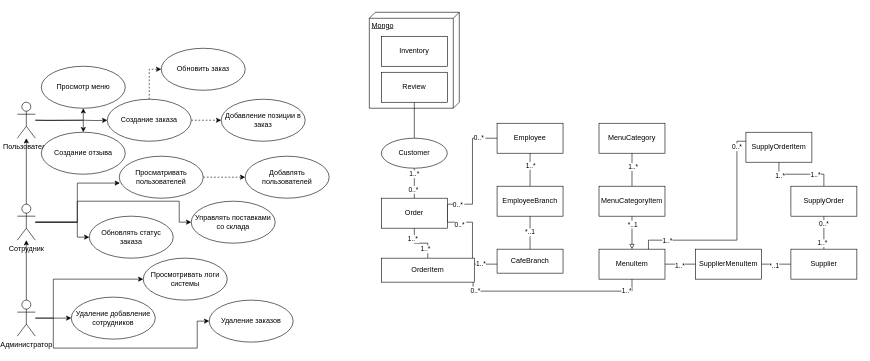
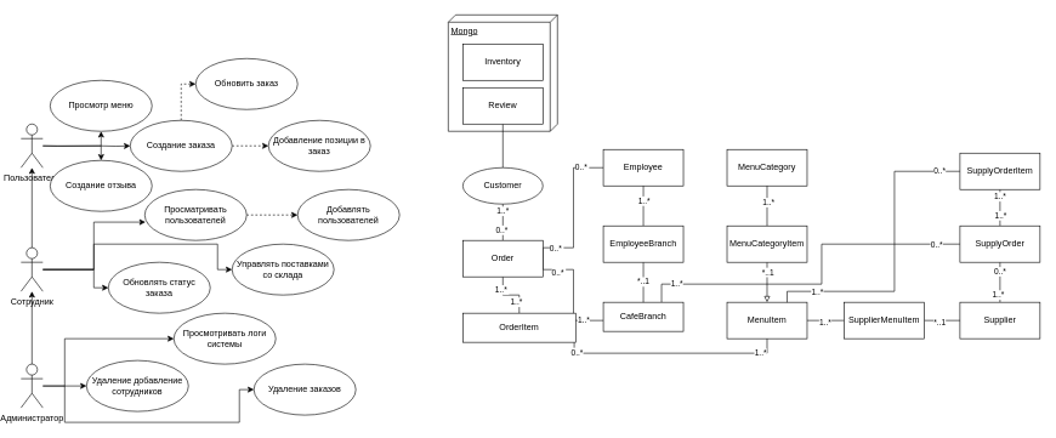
  <mxCell id="0" />
  <mxCell id="1" parent="0" />
  <mxCell id="2" value="Mongo" style="verticalAlign=top;align=left;spacingTop=8;spacingLeft=2;spacingRight=12;shape=cube;size=10;direction=south;fontStyle=4;html=1;whiteSpace=wrap;" vertex="1" parent="1"><mxGeometry x="607" width="150" height="160" as="geometry" y="20" /></mxCell>
  <mxCell id="3" style="edgeStyle=orthogonalEdgeStyle;rounded=0;orthogonalLoop=1;jettySize=auto;html=1;entryX=0.5;entryY=1;entryDx=0;entryDy=0;" edge="1" parent="1" source="4" target="15"><mxGeometry relative="1" as="geometry" /></mxCell>
  <mxCell id="4" value="Пользователь" style="shape=umlActor;verticalLabelPosition=bottom;verticalAlign=top;html=1;" vertex="1" parent="1"><mxGeometry x="20" y="170" width="30" height="60" as="geometry" /></mxCell>
  <mxCell id="5" value="" style="edgeStyle=orthogonalEdgeStyle;rounded=0;orthogonalLoop=1;jettySize=auto;html=1;" edge="1" parent="1" source="9" target="4"><mxGeometry relative="1" as="geometry" /></mxCell>
  <mxCell id="6" style="edgeStyle=orthogonalEdgeStyle;rounded=0;orthogonalLoop=1;jettySize=auto;html=1;entryX=0;entryY=0.5;entryDx=0;entryDy=0;" edge="1" parent="1" source="9" target="26"><mxGeometry relative="1" as="geometry"><Array as="points"><mxPoint x="120" y="370" /><mxPoint x="120" y="395" /></Array></mxGeometry></mxCell>
  <mxCell id="7" style="edgeStyle=orthogonalEdgeStyle;rounded=0;orthogonalLoop=1;jettySize=auto;html=1;entryX=0.007;entryY=0.64;entryDx=0;entryDy=0;entryPerimeter=0;" edge="1" parent="1" source="9" target="24"><mxGeometry relative="1" as="geometry" /></mxCell>
  <mxCell id="8" style="edgeStyle=orthogonalEdgeStyle;rounded=0;orthogonalLoop=1;jettySize=auto;html=1;entryX=0;entryY=0.5;entryDx=0;entryDy=0;" edge="1" parent="1" source="9" target="25"><mxGeometry relative="1" as="geometry"><Array as="points"><mxPoint x="120" y="370" /><mxPoint x="120" y="335" /><mxPoint x="290" y="335" /><mxPoint x="290" y="370" /></Array></mxGeometry></mxCell>
  <mxCell id="9" value="Сотрудник" style="shape=umlActor;verticalLabelPosition=bottom;verticalAlign=top;html=1;" vertex="1" parent="1"><mxGeometry x="20" y="340" width="30" height="60" as="geometry" /></mxCell>
  <mxCell id="10" value="" style="edgeStyle=orthogonalEdgeStyle;rounded=0;orthogonalLoop=1;jettySize=auto;html=1;" edge="1" parent="1" source="14" target="9"><mxGeometry relative="1" as="geometry" /></mxCell>
  <mxCell id="11" value="" style="edgeStyle=orthogonalEdgeStyle;rounded=0;orthogonalLoop=1;jettySize=auto;html=1;" edge="1" parent="1" source="14" target="28"><mxGeometry relative="1" as="geometry" /></mxCell>
  <mxCell id="12" style="edgeStyle=orthogonalEdgeStyle;rounded=0;orthogonalLoop=1;jettySize=auto;html=1;entryX=0;entryY=0.5;entryDx=0;entryDy=0;" edge="1" parent="1" source="14" target="30"><mxGeometry relative="1" as="geometry"><Array as="points"><mxPoint x="80" y="530" /><mxPoint x="80" y="465" /></Array></mxGeometry></mxCell>
  <mxCell id="13" style="edgeStyle=orthogonalEdgeStyle;rounded=0;orthogonalLoop=1;jettySize=auto;html=1;entryX=0;entryY=0.5;entryDx=0;entryDy=0;" edge="1" parent="1" target="29"><mxGeometry relative="1" as="geometry"><mxPoint x="80" y="530" as="sourcePoint" /><Array as="points"><mxPoint x="80" y="580" /><mxPoint x="320" y="580" /><mxPoint x="320" y="535" /></Array></mxGeometry></mxCell>
  <mxCell id="14" value="Администратор" style="shape=umlActor;verticalLabelPosition=bottom;verticalAlign=top;html=1;" vertex="1" parent="1"><mxGeometry x="20" y="500" width="30" height="60" as="geometry" /></mxCell>
  <mxCell id="15" value="Просмотр меню" style="ellipse;whiteSpace=wrap;html=1;" vertex="1" parent="1"><mxGeometry x="60" y="110" width="140" height="70" as="geometry" /></mxCell>
  <mxCell id="16" value="" style="edgeStyle=orthogonalEdgeStyle;rounded=0;orthogonalLoop=1;jettySize=auto;html=1;dashed=1;" edge="1" parent="1" source="18" target="20"><mxGeometry relative="1" as="geometry" /></mxCell>
  <mxCell id="17" style="edgeStyle=orthogonalEdgeStyle;rounded=0;orthogonalLoop=1;jettySize=auto;html=1;entryX=0;entryY=0.5;entryDx=0;entryDy=0;dashed=1;" edge="1" parent="1" source="18" target="86"><mxGeometry relative="1" as="geometry" /></mxCell>
  <mxCell id="18" value="Создание заказа" style="ellipse;whiteSpace=wrap;html=1;" vertex="1" parent="1"><mxGeometry x="170" y="165" width="140" height="70" as="geometry" /></mxCell>
  <mxCell id="19" value="" style="edgeStyle=orthogonalEdgeStyle;rounded=0;orthogonalLoop=1;jettySize=auto;html=1;entryX=0;entryY=0.5;entryDx=0;entryDy=0;" edge="1" parent="1" target="18"><mxGeometry relative="1" as="geometry"><mxPoint x="130" y="200" as="sourcePoint" /><mxPoint x="140" y="140" as="targetPoint" /></mxGeometry></mxCell>
  <mxCell id="20" value="Добавление позиции в заказ" style="ellipse;whiteSpace=wrap;html=1;" vertex="1" parent="1"><mxGeometry x="360" y="165" width="140" height="70" as="geometry" /></mxCell>
  <mxCell id="21" value="Создание отзыва" style="ellipse;whiteSpace=wrap;html=1;" vertex="1" parent="1"><mxGeometry x="60" y="220" width="140" height="70" as="geometry" /></mxCell>
  <mxCell id="22" value="" style="edgeStyle=orthogonalEdgeStyle;rounded=0;orthogonalLoop=1;jettySize=auto;html=1;entryX=0.5;entryY=0;entryDx=0;entryDy=0;" edge="1" parent="1" target="21"><mxGeometry relative="1" as="geometry"><mxPoint x="50" y="200" as="sourcePoint" /><mxPoint x="180" y="140" as="targetPoint" /></mxGeometry></mxCell>
  <mxCell id="23" value="" style="edgeStyle=orthogonalEdgeStyle;rounded=0;orthogonalLoop=1;jettySize=auto;html=1;dashed=1;" edge="1" parent="1" source="24" target="27"><mxGeometry relative="1" as="geometry" /></mxCell>
  <mxCell id="24" value="Просматривать пользователей" style="ellipse;whiteSpace=wrap;html=1;" vertex="1" parent="1"><mxGeometry x="190" y="260" width="140" height="70" as="geometry" /></mxCell>
  <mxCell id="25" value="Управлять поставками со склада" style="ellipse;whiteSpace=wrap;html=1;" vertex="1" parent="1"><mxGeometry x="310" y="335" width="140" height="70" as="geometry" /></mxCell>
  <mxCell id="26" value="Обновлять статус заказа" style="ellipse;whiteSpace=wrap;html=1;" vertex="1" parent="1"><mxGeometry x="140" y="360" width="140" height="70" as="geometry" /></mxCell>
  <mxCell id="27" value="Добавлять пользователей" style="ellipse;whiteSpace=wrap;html=1;" vertex="1" parent="1"><mxGeometry x="400" y="260" width="140" height="70" as="geometry" /></mxCell>
  <mxCell id="28" value="Удаление добавление сотрудников" style="ellipse;whiteSpace=wrap;html=1;" vertex="1" parent="1"><mxGeometry x="110" y="495" width="140" height="70" as="geometry" /></mxCell>
  <mxCell id="29" value="Удаление заказов" style="ellipse;whiteSpace=wrap;html=1;" vertex="1" parent="1"><mxGeometry x="340" y="500" width="140" height="70" as="geometry" /></mxCell>
  <mxCell id="30" value="Просмотривать логи системы" style="ellipse;whiteSpace=wrap;html=1;" vertex="1" parent="1"><mxGeometry x="230" y="430" width="140" height="70" as="geometry" /></mxCell>
  <mxCell id="31" style="edgeStyle=orthogonalEdgeStyle;rounded=0;orthogonalLoop=1;jettySize=auto;html=1;entryX=0.5;entryY=1;entryDx=0;entryDy=0;endArrow=none;endFill=0;" edge="1" parent="1" source="32" target="81"><mxGeometry relative="1" as="geometry" /></mxCell>
  <mxCell id="32" value="Customer" style="ellipse;html=1;whiteSpace=wrap;" vertex="1" parent="1"><mxGeometry x="627" y="230" width="110" height="50" as="geometry" /></mxCell>
  <mxCell id="33" style="edgeStyle=orthogonalEdgeStyle;rounded=0;orthogonalLoop=1;jettySize=auto;html=1;entryX=1;entryY=0.5;entryDx=0;entryDy=0;endArrow=none;endFill=0;" edge="1" parent="1" source="36" target="75"><mxGeometry relative="1" as="geometry"><Array as="points"><mxPoint x="779" y="230" /><mxPoint x="779" y="340" /><mxPoint x="737" y="340" /></Array></mxGeometry></mxCell>
  <mxCell id="34" value="0..*&amp;nbsp;" style="edgeLabel;html=1;align=center;verticalAlign=middle;resizable=0;points=[];" connectable="0" vertex="1" parent="33"><mxGeometry x="0.68" relative="1" as="geometry"><mxPoint as="offset" /></mxGeometry></mxCell>
  <mxCell id="35" value="0..*&amp;nbsp;" style="edgeLabel;html=1;align=center;verticalAlign=middle;resizable=0;points=[];" connectable="0" vertex="1" parent="33"><mxGeometry x="-0.709" y="-1" relative="1" as="geometry"><mxPoint as="offset" /></mxGeometry></mxCell>
  <mxCell id="36" value="Employee" style="html=1;whiteSpace=wrap;" vertex="1" parent="1"><mxGeometry x="820" y="205" width="110" height="50" as="geometry" /></mxCell>
  <mxCell id="37" style="edgeStyle=orthogonalEdgeStyle;rounded=0;orthogonalLoop=1;jettySize=auto;html=1;entryX=1;entryY=0.5;entryDx=0;entryDy=0;endArrow=none;endFill=0;" edge="1" parent="1" source="43" target="75"><mxGeometry relative="1" as="geometry"><Array as="points"><mxPoint x="779" y="440" /><mxPoint x="779" y="370" /><mxPoint x="737" y="370" /></Array></mxGeometry></mxCell>
  <mxCell id="38" value="0..*&amp;nbsp;" style="edgeLabel;html=1;align=center;verticalAlign=middle;resizable=0;points=[];" connectable="0" vertex="1" parent="37"><mxGeometry x="0.571" y="3" relative="1" as="geometry"><mxPoint as="offset" /></mxGeometry></mxCell>
  <mxCell id="39" value="1..*" style="edgeLabel;html=1;align=center;verticalAlign=middle;resizable=0;points=[];" connectable="0" vertex="1" parent="37"><mxGeometry x="-0.672" y="-1" relative="1" as="geometry"><mxPoint as="offset" /></mxGeometry></mxCell>
+ <mxCell id="40" style="edgeStyle=orthogonalEdgeStyle;rounded=0;orthogonalLoop=1;jettySize=auto;html=1;entryX=0;entryY=0.5;entryDx=0;entryDy=0;endArrow=none;endFill=0;" edge="1" parent="1" source="43" target="80"><mxGeometry relative="1" as="geometry"><Array as="points"><mxPoint x="900" y="390" /><mxPoint x="1120" y="390" /><mxPoint x="1120" y="335" /></Array></mxGeometry></mxCell>
+ <mxCell id="41" value="1..*" style="edgeLabel;html=1;align=center;verticalAlign=middle;resizable=0;points=[];" connectable="0" vertex="1" parent="40"><mxGeometry x="-0.816" y="1" relative="1" as="geometry"><mxPoint as="offset" /></mxGeometry></mxCell>
+ <mxCell id="42" value="0..*" style="edgeLabel;html=1;align=center;verticalAlign=middle;resizable=0;points=[];" connectable="0" vertex="1" parent="40"><mxGeometry x="0.867" relative="1" as="geometry"><mxPoint as="offset" /></mxGeometry></mxCell>
  <mxCell id="43" value="CafeBranch" style="html=1;whiteSpace=wrap;" vertex="1" parent="1"><mxGeometry x="820" y="415" width="110" height="40" as="geometry" /></mxCell>
  <mxCell id="44" value="MenuCategory" style="html=1;whiteSpace=wrap;" vertex="1" parent="1"><mxGeometry x="990" y="205" width="110" height="50" as="geometry" /></mxCell>
  <mxCell id="45" value="" style="edgeStyle=orthogonalEdgeStyle;rounded=0;orthogonalLoop=1;jettySize=auto;html=1;endArrow=none;endFill=0;" edge="1" parent="1" source="49" target="36"><mxGeometry relative="1" as="geometry" /></mxCell>
  <mxCell id="46" value="1..*" style="edgeLabel;html=1;align=center;verticalAlign=middle;resizable=0;points=[];" connectable="0" vertex="1" parent="45"><mxGeometry x="0.256" relative="1" as="geometry"><mxPoint as="offset" /></mxGeometry></mxCell>
  <mxCell id="47" value="" style="edgeStyle=orthogonalEdgeStyle;rounded=0;orthogonalLoop=1;jettySize=auto;html=1;endArrow=none;endFill=0;" edge="1" parent="1" source="49" target="43"><mxGeometry relative="1" as="geometry" /></mxCell>
  <mxCell id="48" value="*..1" style="edgeLabel;html=1;align=center;verticalAlign=middle;resizable=0;points=[];" connectable="0" vertex="1" parent="47"><mxGeometry x="-0.062" y="-1" relative="1" as="geometry"><mxPoint as="offset" /></mxGeometry></mxCell>
  <mxCell id="49" value="EmployeeBranch" style="html=1;whiteSpace=wrap;" vertex="1" parent="1"><mxGeometry x="820" y="310" width="110" height="50" as="geometry" /></mxCell>
  <mxCell id="50" value="MenuItem" style="html=1;whiteSpace=wrap;" vertex="1" parent="1"><mxGeometry x="990" y="415" width="110" height="50" as="geometry" /></mxCell>
  <mxCell id="51" style="edgeStyle=orthogonalEdgeStyle;rounded=0;orthogonalLoop=1;jettySize=auto;html=1;entryX=0.5;entryY=1;entryDx=0;entryDy=0;endArrow=none;endFill=0;" edge="1" parent="1" source="54" target="80"><mxGeometry relative="1" as="geometry" /></mxCell>
  <mxCell id="52" value="1..*&amp;nbsp;" style="edgeLabel;html=1;align=center;verticalAlign=middle;resizable=0;points=[];" connectable="0" vertex="1" parent="51"><mxGeometry x="-0.59" y="2" relative="1" as="geometry"><mxPoint as="offset" /></mxGeometry></mxCell>
  <mxCell id="53" value="0..*" style="edgeLabel;html=1;align=center;verticalAlign=middle;resizable=0;points=[];" connectable="0" vertex="1" parent="51"><mxGeometry x="0.564" y="1" relative="1" as="geometry"><mxPoint as="offset" /></mxGeometry></mxCell>
  <mxCell id="54" value="Supplier" style="html=1;whiteSpace=wrap;" vertex="1" parent="1"><mxGeometry x="1310" y="415" width="110" height="50" as="geometry" /></mxCell>
  <mxCell id="55" value="" style="edgeStyle=orthogonalEdgeStyle;rounded=0;orthogonalLoop=1;jettySize=auto;html=1;endArrow=none;endFill=0;" edge="1" parent="1" source="59" target="44"><mxGeometry relative="1" as="geometry" /></mxCell>
  <mxCell id="56" value="1..*" style="edgeLabel;html=1;align=center;verticalAlign=middle;resizable=0;points=[];" connectable="0" vertex="1" parent="55"><mxGeometry x="0.206" y="-1" relative="1" as="geometry"><mxPoint as="offset" /></mxGeometry></mxCell>
  <mxCell id="57" value="" style="edgeStyle=orthogonalEdgeStyle;rounded=0;orthogonalLoop=1;jettySize=auto;html=1;endArrow=block;endFill=0;" edge="1" parent="1" source="59" target="50"><mxGeometry relative="1" as="geometry" /></mxCell>
  <mxCell id="58" value="*..1" style="edgeLabel;html=1;align=center;verticalAlign=middle;resizable=0;points=[];" connectable="0" vertex="1" parent="57"><mxGeometry x="-0.539" relative="1" as="geometry"><mxPoint as="offset" /></mxGeometry></mxCell>
  <mxCell id="59" value="MenuCategoryItem" style="html=1;whiteSpace=wrap;" vertex="1" parent="1"><mxGeometry x="990" y="310" width="110" height="50" as="geometry" /></mxCell>
  <mxCell id="60" value="" style="edgeStyle=orthogonalEdgeStyle;rounded=0;orthogonalLoop=1;jettySize=auto;html=1;endArrow=none;endFill=0;" edge="1" parent="1" source="64" target="50"><mxGeometry relative="1" as="geometry" /></mxCell>
  <mxCell id="61" value="1..*" style="edgeLabel;html=1;align=center;verticalAlign=middle;resizable=0;points=[];" connectable="0" vertex="1" parent="60"><mxGeometry x="0.078" y="2" relative="1" as="geometry"><mxPoint as="offset" /></mxGeometry></mxCell>
  <mxCell id="62" style="edgeStyle=orthogonalEdgeStyle;rounded=0;orthogonalLoop=1;jettySize=auto;html=1;entryX=0;entryY=0.5;entryDx=0;entryDy=0;endArrow=none;endFill=0;" edge="1" parent="1" source="64" target="54"><mxGeometry relative="1" as="geometry" /></mxCell>
  <mxCell id="63" value="*..1" style="edgeLabel;html=1;align=center;verticalAlign=middle;resizable=0;points=[];" connectable="0" vertex="1" parent="62"><mxGeometry x="-0.194" y="-2" relative="1" as="geometry"><mxPoint as="offset" /></mxGeometry></mxCell>
  <mxCell id="64" value="SupplierMenuItem" style="html=1;whiteSpace=wrap;" vertex="1" parent="1"><mxGeometry x="1151" y="415" width="110" height="50" as="geometry" /></mxCell>
  <mxCell id="65" value="" style="edgeStyle=orthogonalEdgeStyle;rounded=0;orthogonalLoop=1;jettySize=auto;html=1;endArrow=none;endFill=0;" edge="1" parent="1" source="71" target="75"><mxGeometry relative="1" as="geometry" /></mxCell>
  <mxCell id="66" value="1..*&amp;nbsp;" style="edgeLabel;html=1;align=center;verticalAlign=middle;resizable=0;points=[];" connectable="0" vertex="1" parent="65"><mxGeometry x="0.52" y="2" relative="1" as="geometry"><mxPoint as="offset" /></mxGeometry></mxCell>
  <mxCell id="67" value="1..*&amp;nbsp;" style="edgeLabel;html=1;align=center;verticalAlign=middle;resizable=0;points=[];" connectable="0" vertex="1" parent="65"><mxGeometry x="-0.556" y="3" relative="1" as="geometry"><mxPoint as="offset" /></mxGeometry></mxCell>
  <mxCell id="68" style="edgeStyle=orthogonalEdgeStyle;rounded=0;orthogonalLoop=1;jettySize=auto;html=1;entryX=0.5;entryY=1;entryDx=0;entryDy=0;endArrow=none;endFill=0;" edge="1" parent="1" source="71" target="50"><mxGeometry relative="1" as="geometry"><Array as="points"><mxPoint x="780" y="455" /><mxPoint x="780" y="485" /><mxPoint x="1045" y="485" /></Array></mxGeometry></mxCell>
  <mxCell id="69" value="1..*" style="edgeLabel;html=1;align=center;verticalAlign=middle;resizable=0;points=[];" connectable="0" vertex="1" parent="68"><mxGeometry x="0.803" y="1" relative="1" as="geometry"><mxPoint as="offset" /></mxGeometry></mxCell>
  <mxCell id="70" value="0..*" style="edgeLabel;html=1;align=center;verticalAlign=middle;resizable=0;points=[];" connectable="0" vertex="1" parent="68"><mxGeometry x="-0.883" y="2" relative="1" as="geometry"><mxPoint as="offset" /></mxGeometry></mxCell>
  <mxCell id="71" value="OrderItem" style="html=1;whiteSpace=wrap;" vertex="1" parent="1"><mxGeometry x="627" y="430" width="155" height="40" as="geometry" /></mxCell>
  <mxCell id="72" value="" style="edgeStyle=orthogonalEdgeStyle;rounded=0;orthogonalLoop=1;jettySize=auto;html=1;endArrow=none;endFill=0;" edge="1" parent="1" source="75" target="32"><mxGeometry relative="1" as="geometry" /></mxCell>
  <mxCell id="73" value="0..*&amp;nbsp;" style="edgeLabel;html=1;align=center;verticalAlign=middle;resizable=0;points=[];" connectable="0" vertex="1" parent="72"><mxGeometry x="-0.39" y="1" relative="1" as="geometry"><mxPoint as="offset" /></mxGeometry></mxCell>
  <mxCell id="74" value="1..*" style="edgeLabel;html=1;align=center;verticalAlign=middle;resizable=0;points=[];" connectable="0" vertex="1" parent="72"><mxGeometry x="0.63" y="1" relative="1" as="geometry"><mxPoint as="offset" /></mxGeometry></mxCell>
  <mxCell id="75" value="Order" style="html=1;whiteSpace=wrap;" vertex="1" parent="1"><mxGeometry x="627" y="330" width="110" height="50" as="geometry" /></mxCell>
  <mxCell id="76" value="Inventory" style="html=1;whiteSpace=wrap;" vertex="1" parent="1"><mxGeometry x="627" y="60" width="110" height="50" as="geometry" /></mxCell>
  <mxCell id="77" style="edgeStyle=orthogonalEdgeStyle;rounded=0;orthogonalLoop=1;jettySize=auto;html=1;entryX=0.5;entryY=1;entryDx=0;entryDy=0;endArrow=none;endFill=0;" edge="1" parent="1" source="80" target="85"><mxGeometry relative="1" as="geometry" /></mxCell>
  <mxCell id="78" value="1..*" style="edgeLabel;html=1;align=center;verticalAlign=middle;resizable=0;points=[];" connectable="0" vertex="1" parent="77"><mxGeometry x="0.63" y="1" relative="1" as="geometry"><mxPoint as="offset" /></mxGeometry></mxCell>
  <mxCell id="79" value="1..*" style="edgeLabel;html=1;align=center;verticalAlign=middle;resizable=0;points=[];" connectable="0" vertex="1" parent="77"><mxGeometry x="-0.39" relative="1" as="geometry"><mxPoint as="offset" /></mxGeometry></mxCell>
  <mxCell id="80" value="SupplyOrder" style="html=1;whiteSpace=wrap;" vertex="1" parent="1"><mxGeometry x="1310" y="310" width="110" height="50" as="geometry" /></mxCell>
  <mxCell id="81" value="Review" style="html=1;whiteSpace=wrap;" vertex="1" parent="1"><mxGeometry x="627" y="120" width="110" height="50" as="geometry" /></mxCell>
  <mxCell id="82" style="edgeStyle=orthogonalEdgeStyle;rounded=0;orthogonalLoop=1;jettySize=auto;html=1;entryX=0.75;entryY=0;entryDx=0;entryDy=0;endArrow=none;endFill=0;" edge="1" parent="1" source="85" target="50"><mxGeometry relative="1" as="geometry"><Array as="points"><mxPoint x="1220" y="235" /><mxPoint x="1220" y="400" /><mxPoint x="1073" y="400" /></Array></mxGeometry></mxCell>
  <mxCell id="83" value="1..*" style="edgeLabel;html=1;align=center;verticalAlign=middle;resizable=0;points=[];" connectable="0" vertex="1" parent="82"><mxGeometry x="0.733" y="-2" relative="1" as="geometry"><mxPoint y="2" as="offset" /></mxGeometry></mxCell>
  <mxCell id="84" value="0..*" style="edgeLabel;html=1;align=center;verticalAlign=middle;resizable=0;points=[];" connectable="0" vertex="1" parent="82"><mxGeometry x="-0.86" y="-1" relative="1" as="geometry"><mxPoint as="offset" /></mxGeometry></mxCell>
- <mxCell id="85" value="SupplyOrderItem" style="html=1;whiteSpace=wrap;" vertex="1" parent="1"><mxGeometry x="1235" y="220" width="110" height="50" as="geometry" /></mxCell>
+ <mxCell id="85" value="SupplyOrderItem" style="html=1;whiteSpace=wrap;" vertex="1" parent="1"><mxGeometry x="1310" y="210" width="110" height="50" as="geometry" /></mxCell>
  <mxCell id="86" value="Обновить заказ" style="ellipse;whiteSpace=wrap;html=1;" vertex="1" parent="1"><mxGeometry x="260" y="80" width="140" height="70" as="geometry" /></mxCell>
